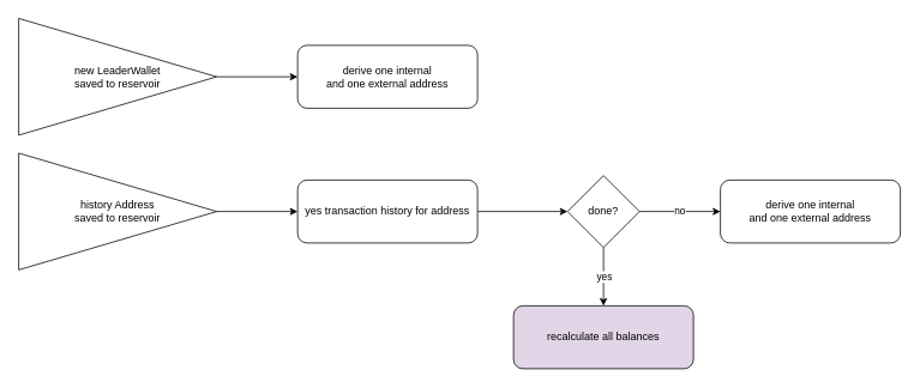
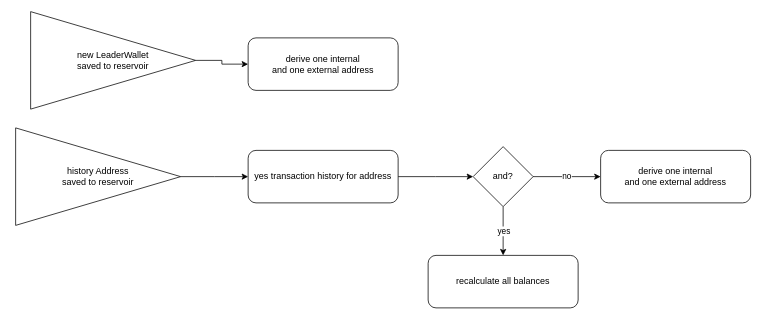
  <mxCell id="0" />
  <mxCell id="1" parent="0" />
  <mxCell id="2" style="edgeStyle=orthogonalEdgeStyle;rounded=0;orthogonalLoop=1;jettySize=auto;html=1;" edge="1" parent="1" source="3" target="4"><mxGeometry relative="1" as="geometry" /></mxCell>
- <mxCell id="3" value="new LeaderWallet&lt;br&gt;saved to reservoir" style="triangle;whiteSpace=wrap;html=1;" vertex="1" parent="1"><mxGeometry x="20" y="20" width="220" height="130" as="geometry" /></mxCell>
+ <mxCell id="3" value="new LeaderWallet&lt;br&gt;saved to reservoir" style="triangle;whiteSpace=wrap;html=1;" vertex="1" parent="1"><mxGeometry x="40" y="15" width="220" height="130" as="geometry" /></mxCell>
  <mxCell id="4" value="derive one internal&lt;br&gt;and one external address" style="rounded=1;whiteSpace=wrap;html=1;" vertex="1" parent="1"><mxGeometry x="330" y="50" width="200" height="70" as="geometry" /></mxCell>
  <mxCell id="5" style="edgeStyle=orthogonalEdgeStyle;rounded=0;orthogonalLoop=1;jettySize=auto;html=1;" edge="1" parent="1" source="6"><mxGeometry relative="1" as="geometry"><mxPoint x="330" y="235" as="targetPoint" /></mxGeometry></mxCell>
  <mxCell id="6" value="history Address&lt;br&gt;saved to reservoir" style="triangle;whiteSpace=wrap;html=1;" vertex="1" parent="1"><mxGeometry x="20" y="170" width="220" height="130" as="geometry" /></mxCell>
  <mxCell id="7" style="edgeStyle=orthogonalEdgeStyle;rounded=0;orthogonalLoop=1;jettySize=auto;html=1;" edge="1" parent="1" source="8"><mxGeometry relative="1" as="geometry"><mxPoint x="630" y="235" as="targetPoint" /></mxGeometry></mxCell>
  <mxCell id="8" value="yes transaction history for address" style="rounded=1;whiteSpace=wrap;html=1;" vertex="1" parent="1"><mxGeometry x="330" y="200" width="200" height="70" as="geometry" /></mxCell>
  <mxCell id="9" value="derive one internal&lt;br&gt;and one external address" style="rounded=1;whiteSpace=wrap;html=1;" vertex="1" parent="1"><mxGeometry x="800" y="200" width="200" height="70" as="geometry" /></mxCell>
  <mxCell id="10" value="no" style="edgeStyle=orthogonalEdgeStyle;rounded=0;orthogonalLoop=1;jettySize=auto;html=1;entryX=0;entryY=0.5;entryDx=0;entryDy=0;" edge="1" parent="1" source="12" target="9"><mxGeometry relative="1" as="geometry" /></mxCell>
  <mxCell id="11" value="yes" style="edgeStyle=orthogonalEdgeStyle;rounded=0;orthogonalLoop=1;jettySize=auto;html=1;" edge="1" parent="1" source="12"><mxGeometry relative="1" as="geometry"><mxPoint x="670" y="340" as="targetPoint" /></mxGeometry></mxCell>
- <mxCell id="12" value="done?" style="rhombus;whiteSpace=wrap;html=1;" vertex="1" parent="1"><mxGeometry x="630" y="195" width="80" height="80" as="geometry" /></mxCell>
- <mxCell id="13" value="recalculate all balances" style="rounded=1;whiteSpace=wrap;html=1;fillColor=#e1d5e7;" vertex="1" parent="1"><mxGeometry x="570" y="340" width="200" height="70" as="geometry" /></mxCell>
+ <mxCell id="12" value="and?" style="rhombus;whiteSpace=wrap;html=1;" vertex="1" parent="1"><mxGeometry x="630" y="195" width="80" height="80" as="geometry" /></mxCell>
+ <mxCell id="13" value="recalculate all balances" style="rounded=1;whiteSpace=wrap;html=1;" vertex="1" parent="1"><mxGeometry x="570" y="340" width="200" height="70" as="geometry" /></mxCell>
